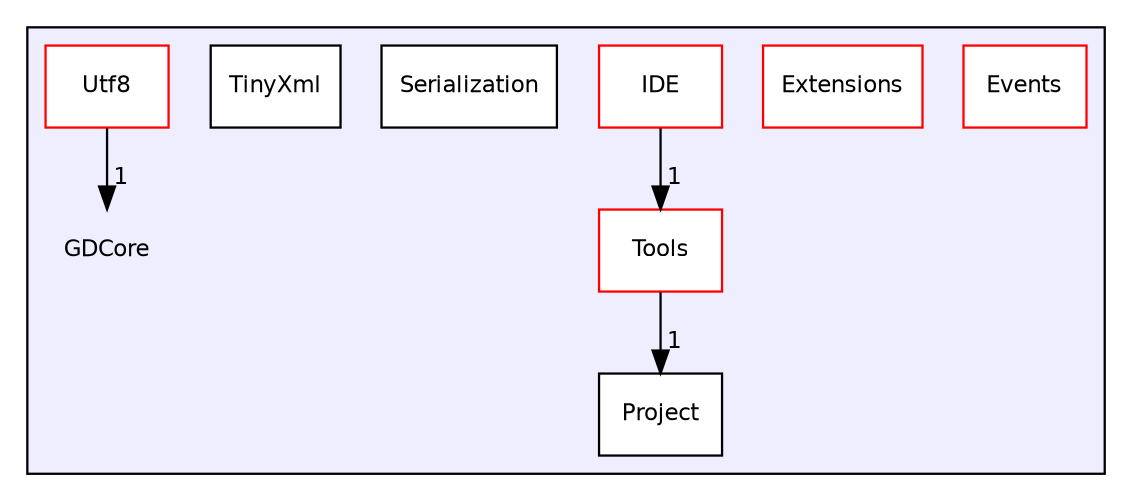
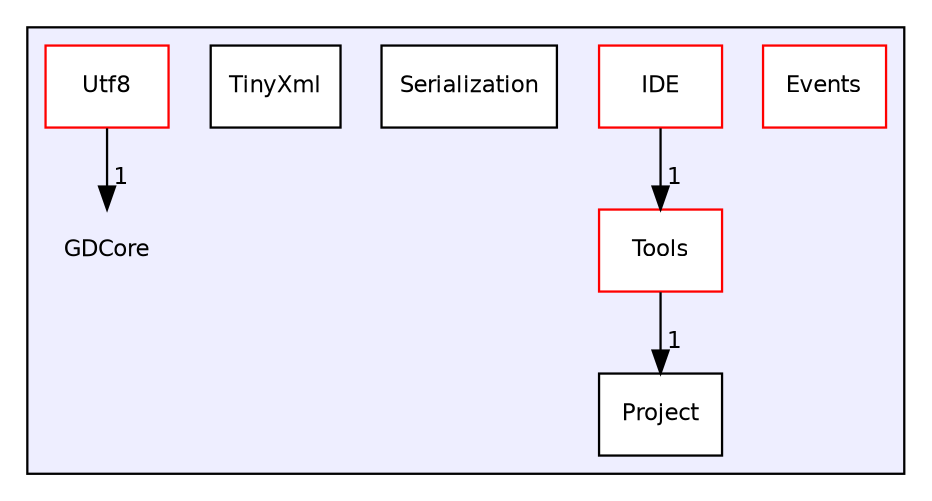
  digraph {
    compound=true
    node [fontname=Helvetica fontsize=10 shape=box color=red fillcolor=white style=filled]
    edge [headlabel=1 labeldistance=1.5 labelfontname=Helvetica labelfontsize=10]
    n1 [label=GDCore shape=plaintext color="" fillcolor="" style=""]
    n2 [label=Events]
-   n3 [label=Extensions]
    n4 [label=IDE]
    n5 [color=black label=Project]
    n6 [color=black label=Serialization]
    n7 [color=black label=TinyXml]
    n8 [label=Tools]
    n9 [label=Utf8]
    subgraph cluster_1 {
      bgcolor="#eeeeff"
      pencolor=black
      n1
      n2
-     n3
      n4
      n5
      n6
      n7
      n8
      n9
    }
    n4 -> n8
    n8 -> n5
    n9 -> n1
  }
